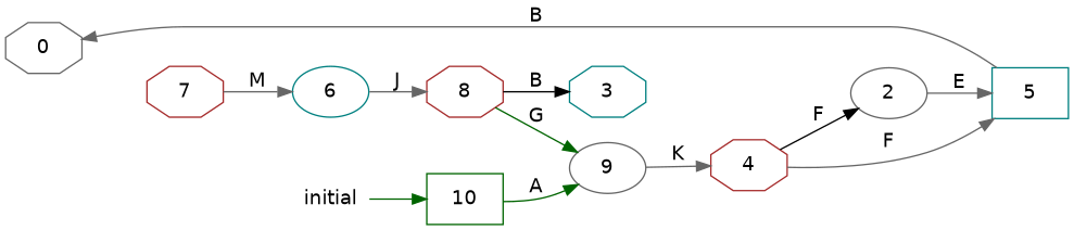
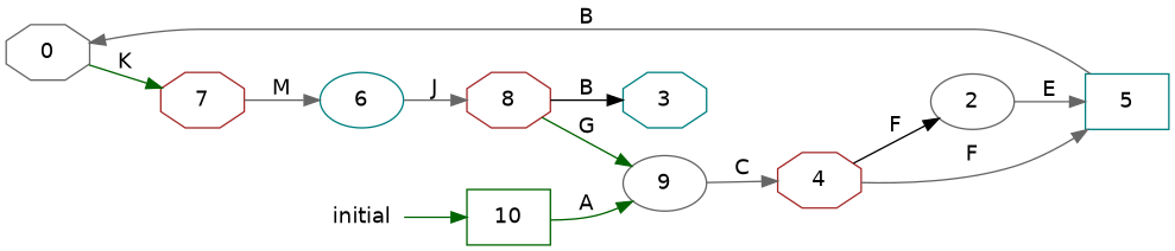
  digraph {
    fontname="DejaVu Sans"
    rankdir=LR
    node [color=teal fontname="DejaVu Sans" shape=octagon]
    edge [color=gray40 fontname="DejaVu Sans"]
    0 [color=gray40]
    7 [color=brown]
    6 [shape=ellipse]
    8 [color=brown]
    3
    9 [color=gray40 shape=ellipse]
    2 [color=gray40 shape=ellipse]
    5 [shape=box]
    4 [color=brown]
    10 [color=darkgreen shape=box]
    initial [shape=plaintext]
+   0 -> 7 [color=darkgreen label=K]
    7 -> 6 [label=M]
    6 -> 8 [label=J]
    8 -> 3 [color=black label=B]
    8 -> 9 [color=darkgreen label=G]
-   9 -> 4 [label=K]
+   9 -> 4 [label=C]
    2 -> 5 [label=E]
    5 -> 0 [label=B]
    4 -> 2 [color=black label=F]
    4 -> 5 [label=F]
    10 -> 9 [color=darkgreen label=A]
    initial -> 10 [color=darkgreen]
  }
